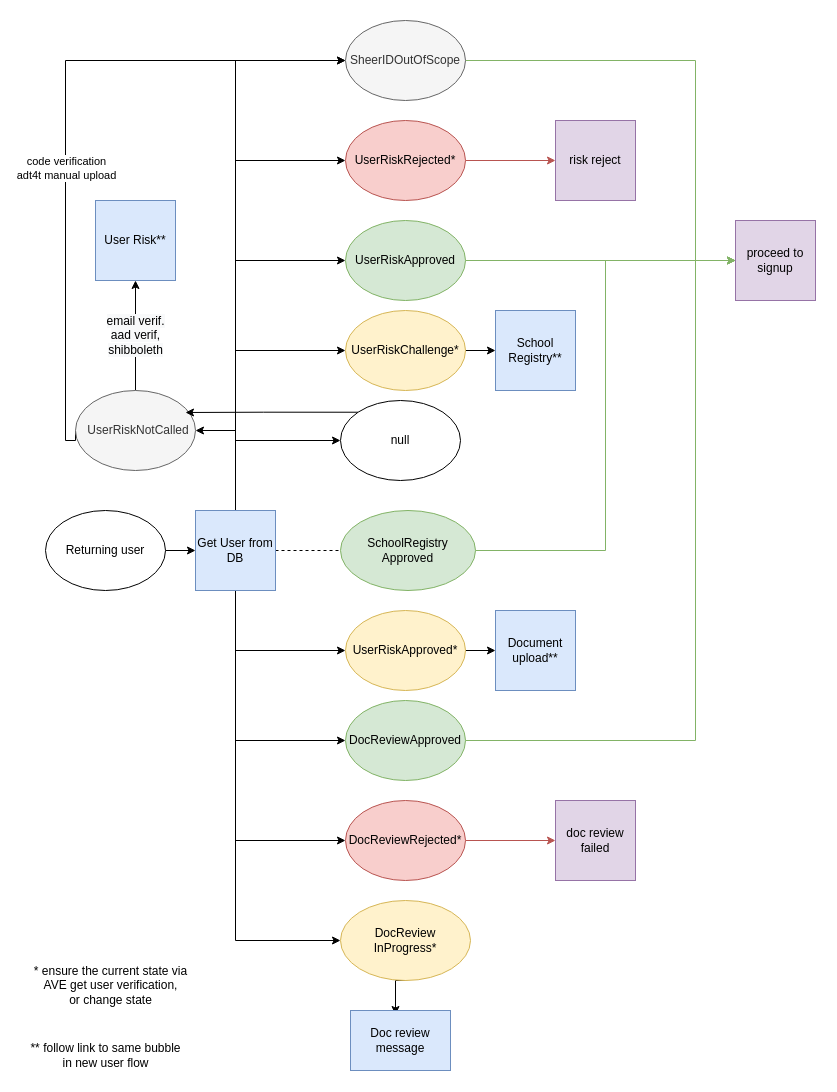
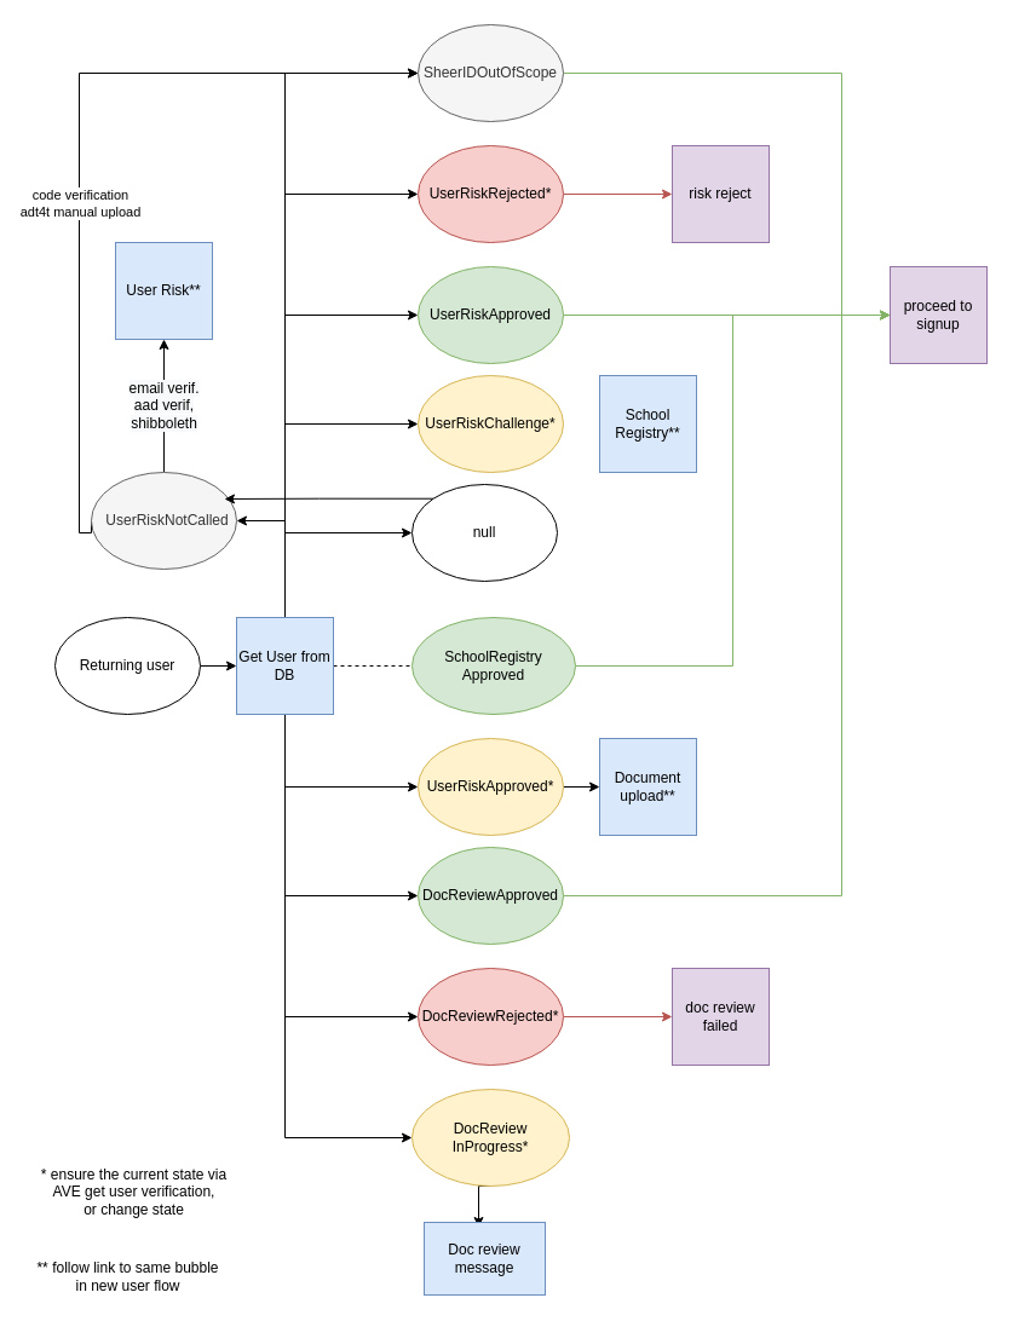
  <mxCell id="0" />
  <mxCell id="1" parent="0" />
  <mxCell id="2" style="edgeStyle=orthogonalEdgeStyle;rounded=0;orthogonalLoop=1;jettySize=auto;html=1;exitX=1;exitY=0.5;exitDx=0;exitDy=0;entryX=0;entryY=0.5;entryDx=0;entryDy=0;fillColor=#d5e8d4;strokeColor=#82b366;" parent="1" source="3" target="23" edge="1"><mxGeometry relative="1" as="geometry"><Array as="points"><mxPoint x="695" y="60" /><mxPoint x="695" y="260" /></Array></mxGeometry></mxCell>
  <mxCell id="3" value="SheerIDOutOfScope&lt;br&gt;" style="ellipse;whiteSpace=wrap;html=1;fillColor=#f5f5f5;strokeColor=#666666;fontColor=#333333;" parent="1" vertex="1"><mxGeometry x="345" y="20" width="120" height="80" as="geometry" /></mxCell>
  <mxCell id="4" style="edgeStyle=orthogonalEdgeStyle;rounded=0;orthogonalLoop=1;jettySize=auto;html=1;exitX=1;exitY=0.5;exitDx=0;exitDy=0;entryX=0;entryY=0.5;entryDx=0;entryDy=0;fillColor=#f8cecc;strokeColor=#b85450;" parent="1" source="5" target="24" edge="1"><mxGeometry relative="1" as="geometry"><mxPoint x="725" y="650" as="targetPoint" /><Array as="points" /></mxGeometry></mxCell>
  <mxCell id="5" value="UserRiskRejected*" style="ellipse;whiteSpace=wrap;html=1;fillColor=#f8cecc;strokeColor=#b85450;" parent="1" vertex="1"><mxGeometry x="345" y="120" width="120" height="80" as="geometry" /></mxCell>
  <mxCell id="6" style="edgeStyle=orthogonalEdgeStyle;rounded=0;orthogonalLoop=1;jettySize=auto;html=1;exitX=0.5;exitY=0;exitDx=0;exitDy=0;entryX=0;entryY=0.5;entryDx=0;entryDy=0;" parent="1" source="37" target="5" edge="1"><mxGeometry relative="1" as="geometry"><mxPoint x="245" y="230" as="sourcePoint" /></mxGeometry></mxCell>
  <mxCell id="7" style="edgeStyle=orthogonalEdgeStyle;rounded=0;orthogonalLoop=1;jettySize=auto;html=1;exitX=0.5;exitY=0;exitDx=0;exitDy=0;entryX=0;entryY=0.5;entryDx=0;entryDy=0;" parent="1" source="37" target="10" edge="1"><mxGeometry relative="1" as="geometry"><mxPoint x="285" y="270" as="sourcePoint" /></mxGeometry></mxCell>
  <mxCell id="8" style="edgeStyle=orthogonalEdgeStyle;rounded=0;orthogonalLoop=1;jettySize=auto;html=1;exitX=0.5;exitY=0;exitDx=0;exitDy=0;entryX=0;entryY=0.5;entryDx=0;entryDy=0;" parent="1" source="37" target="12" edge="1"><mxGeometry relative="1" as="geometry"><mxPoint x="245" y="310" as="sourcePoint" /></mxGeometry></mxCell>
  <mxCell id="9" style="edgeStyle=orthogonalEdgeStyle;rounded=0;orthogonalLoop=1;jettySize=auto;html=1;exitX=1;exitY=0.5;exitDx=0;exitDy=0;entryX=0;entryY=0.5;entryDx=0;entryDy=0;fillColor=#d5e8d4;strokeColor=#82b366;" parent="1" source="10" target="23" edge="1"><mxGeometry relative="1" as="geometry" /></mxCell>
  <mxCell id="10" value="UserRiskApproved" style="ellipse;whiteSpace=wrap;html=1;fillColor=#d5e8d4;strokeColor=#82b366;" parent="1" vertex="1"><mxGeometry x="345" y="220" width="120" height="80" as="geometry" /></mxCell>
- <mxCell id="11" style="edgeStyle=orthogonalEdgeStyle;rounded=0;orthogonalLoop=1;jettySize=auto;html=1;exitX=1;exitY=0.5;exitDx=0;exitDy=0;entryX=0;entryY=0.5;entryDx=0;entryDy=0;endArrow=classic;endFill=1;" parent="1" source="12" target="43" edge="1"><mxGeometry relative="1" as="geometry" /></mxCell>
  <mxCell id="12" value="UserRiskChallenge*" style="ellipse;whiteSpace=wrap;html=1;fillColor=#fff2cc;strokeColor=#d6b656;" parent="1" vertex="1"><mxGeometry x="345" y="310" width="120" height="80" as="geometry" /></mxCell>
  <mxCell id="13" style="edgeStyle=orthogonalEdgeStyle;rounded=0;orthogonalLoop=1;jettySize=auto;html=1;exitX=1;exitY=0.5;exitDx=0;exitDy=0;entryX=0;entryY=0.5;entryDx=0;entryDy=0;fillColor=#d5e8d4;strokeColor=#82b366;" parent="1" source="14" target="23" edge="1"><mxGeometry relative="1" as="geometry" /></mxCell>
  <mxCell id="14" value="SchoolRegistry&lt;br&gt;Approved" style="ellipse;whiteSpace=wrap;html=1;fillColor=#d5e8d4;strokeColor=#82b366;" parent="1" vertex="1"><mxGeometry x="340" y="510" width="135" height="80" as="geometry" /></mxCell>
  <mxCell id="15" style="edgeStyle=orthogonalEdgeStyle;rounded=0;orthogonalLoop=1;jettySize=auto;html=1;exitX=1;exitY=0.5;exitDx=0;exitDy=0;entryX=0;entryY=0.5;entryDx=0;entryDy=0;endArrow=classic;endFill=1;" parent="1" source="16" target="44" edge="1"><mxGeometry relative="1" as="geometry" /></mxCell>
  <mxCell id="16" value="UserRiskApproved*" style="ellipse;whiteSpace=wrap;html=1;fillColor=#fff2cc;strokeColor=#d6b656;" parent="1" vertex="1"><mxGeometry x="345" y="610" width="120" height="80" as="geometry" /></mxCell>
  <mxCell id="17" style="edgeStyle=orthogonalEdgeStyle;rounded=0;orthogonalLoop=1;jettySize=auto;html=1;exitX=0.5;exitY=1;exitDx=0;exitDy=0;entryX=0.45;entryY=0.067;entryDx=0;entryDy=0;entryPerimeter=0;" parent="1" source="18" target="25" edge="1"><mxGeometry relative="1" as="geometry" /></mxCell>
  <mxCell id="18" value="DocReview&lt;br&gt;InProgress*" style="ellipse;whiteSpace=wrap;html=1;fillColor=#fff2cc;strokeColor=#d6b656;" parent="1" vertex="1"><mxGeometry x="340" y="900" width="130" height="80" as="geometry" /></mxCell>
  <mxCell id="19" style="edgeStyle=orthogonalEdgeStyle;rounded=0;orthogonalLoop=1;jettySize=auto;html=1;exitX=1;exitY=0.5;exitDx=0;exitDy=0;entryX=0;entryY=0.5;entryDx=0;entryDy=0;fillColor=#d5e8d4;strokeColor=#82b366;" parent="1" source="20" target="23" edge="1"><mxGeometry relative="1" as="geometry"><Array as="points"><mxPoint x="695" y="740" /><mxPoint x="695" y="260" /></Array></mxGeometry></mxCell>
  <mxCell id="20" value="DocReviewApproved" style="ellipse;whiteSpace=wrap;html=1;fillColor=#d5e8d4;strokeColor=#82b366;" parent="1" vertex="1"><mxGeometry x="345" y="700" width="120" height="80" as="geometry" /></mxCell>
  <mxCell id="21" style="edgeStyle=orthogonalEdgeStyle;rounded=0;orthogonalLoop=1;jettySize=auto;html=1;exitX=1;exitY=0.5;exitDx=0;exitDy=0;entryX=0;entryY=0.5;entryDx=0;entryDy=0;fillColor=#f8cecc;strokeColor=#b85450;" parent="1" source="22" target="26" edge="1"><mxGeometry relative="1" as="geometry" /></mxCell>
  <mxCell id="22" value="DocReviewRejected*" style="ellipse;whiteSpace=wrap;html=1;fillColor=#f8cecc;strokeColor=#b85450;" parent="1" vertex="1"><mxGeometry x="345" y="800" width="120" height="80" as="geometry" /></mxCell>
  <mxCell id="23" value="proceed to signup" style="whiteSpace=wrap;html=1;aspect=fixed;fillColor=#e1d5e7;strokeColor=#9673a6;" parent="1" vertex="1"><mxGeometry x="735" y="220" width="80" height="80" as="geometry" /></mxCell>
  <mxCell id="24" value="risk reject" style="whiteSpace=wrap;html=1;aspect=fixed;fillColor=#e1d5e7;strokeColor=#9673a6;" parent="1" vertex="1"><mxGeometry x="555" y="120" width="80" height="80" as="geometry" /></mxCell>
  <mxCell id="25" value="Doc review message" style="rounded=0;whiteSpace=wrap;html=1;fillColor=#dae8fc;strokeColor=#6c8ebf;" parent="1" vertex="1"><mxGeometry x="350" y="1010" width="100" height="60" as="geometry" /></mxCell>
  <mxCell id="26" value="doc review failed" style="whiteSpace=wrap;html=1;aspect=fixed;fillColor=#e1d5e7;strokeColor=#9673a6;" parent="1" vertex="1"><mxGeometry x="555" y="800" width="80" height="80" as="geometry" /></mxCell>
  <mxCell id="27" style="edgeStyle=orthogonalEdgeStyle;rounded=0;orthogonalLoop=1;jettySize=auto;html=1;exitX=1;exitY=0.5;exitDx=0;exitDy=0;entryX=0;entryY=0.5;entryDx=0;entryDy=0;" parent="1" source="28" target="37" edge="1"><mxGeometry relative="1" as="geometry" /></mxCell>
  <mxCell id="28" value="Returning user" style="ellipse;whiteSpace=wrap;html=1;" parent="1" vertex="1"><mxGeometry x="45" y="510" width="120" height="80" as="geometry" /></mxCell>
  <mxCell id="29" style="edgeStyle=orthogonalEdgeStyle;rounded=0;orthogonalLoop=1;jettySize=auto;html=1;exitX=0.5;exitY=0;exitDx=0;exitDy=0;entryX=0;entryY=0.5;entryDx=0;entryDy=0;" parent="1" source="37" target="3" edge="1"><mxGeometry relative="1" as="geometry" /></mxCell>
  <mxCell id="30" style="edgeStyle=orthogonalEdgeStyle;rounded=0;orthogonalLoop=1;jettySize=auto;html=1;exitX=0.5;exitY=1;exitDx=0;exitDy=0;entryX=0;entryY=0.5;entryDx=0;entryDy=0;" parent="1" source="37" target="20" edge="1"><mxGeometry relative="1" as="geometry" /></mxCell>
  <mxCell id="31" style="edgeStyle=orthogonalEdgeStyle;rounded=0;orthogonalLoop=1;jettySize=auto;html=1;exitX=0.5;exitY=1;exitDx=0;exitDy=0;entryX=0;entryY=0.5;entryDx=0;entryDy=0;" parent="1" source="37" target="22" edge="1"><mxGeometry relative="1" as="geometry" /></mxCell>
  <mxCell id="32" style="edgeStyle=orthogonalEdgeStyle;rounded=0;orthogonalLoop=1;jettySize=auto;html=1;exitX=0.5;exitY=0;exitDx=0;exitDy=0;entryX=1;entryY=0.5;entryDx=0;entryDy=0;" parent="1" source="37" target="41" edge="1"><mxGeometry relative="1" as="geometry" /></mxCell>
  <mxCell id="33" style="edgeStyle=orthogonalEdgeStyle;rounded=0;orthogonalLoop=1;jettySize=auto;html=1;exitX=0.5;exitY=1;exitDx=0;exitDy=0;entryX=0;entryY=0.5;entryDx=0;entryDy=0;" parent="1" source="37" target="16" edge="1"><mxGeometry relative="1" as="geometry"><mxPoint x="260" y="650" as="targetPoint" /></mxGeometry></mxCell>
  <mxCell id="34" style="edgeStyle=orthogonalEdgeStyle;rounded=0;orthogonalLoop=1;jettySize=auto;html=1;exitX=0.5;exitY=1;exitDx=0;exitDy=0;entryX=0;entryY=0.5;entryDx=0;entryDy=0;" parent="1" source="37" target="18" edge="1"><mxGeometry relative="1" as="geometry" /></mxCell>
  <mxCell id="35" style="edgeStyle=orthogonalEdgeStyle;rounded=0;orthogonalLoop=1;jettySize=auto;html=1;exitX=1;exitY=0.5;exitDx=0;exitDy=0;entryX=0;entryY=0.5;entryDx=0;entryDy=0;dashed=1;endArrow=none;endFill=0;" parent="1" source="37" target="14" edge="1"><mxGeometry relative="1" as="geometry" /></mxCell>
  <mxCell id="36" style="edgeStyle=orthogonalEdgeStyle;rounded=0;orthogonalLoop=1;jettySize=auto;html=1;exitX=0.5;exitY=0;exitDx=0;exitDy=0;entryX=0;entryY=0.5;entryDx=0;entryDy=0;endArrow=classic;endFill=1;" edge="1" parent="1" source="37" target="48"><mxGeometry relative="1" as="geometry" /></mxCell>
  <mxCell id="37" value="Get User from DB" style="whiteSpace=wrap;html=1;aspect=fixed;fillColor=#dae8fc;strokeColor=#6c8ebf;" parent="1" vertex="1"><mxGeometry x="195" y="510" width="80" height="80" as="geometry" /></mxCell>
  <mxCell id="38" style="edgeStyle=orthogonalEdgeStyle;rounded=0;orthogonalLoop=1;jettySize=auto;html=1;exitX=0;exitY=0.5;exitDx=0;exitDy=0;entryX=0;entryY=0.5;entryDx=0;entryDy=0;" parent="1" source="41" target="3" edge="1"><mxGeometry relative="1" as="geometry"><Array as="points"><mxPoint x="65" y="440" /><mxPoint x="65" y="60" /></Array></mxGeometry></mxCell>
  <mxCell id="39" value="code verification&lt;br&gt;adt4t manual upload" style="edgeLabel;html=1;align=center;verticalAlign=middle;resizable=0;points=[];" parent="38" vertex="1" connectable="0"><mxGeometry x="-0.138" relative="1" as="geometry"><mxPoint as="offset" /></mxGeometry></mxCell>
  <mxCell id="40" value="&lt;span style=&quot;color: rgb(0 , 0 , 0) ; font-family: &amp;#34;helvetica&amp;#34; ; font-size: 12px ; font-style: normal ; font-weight: 400 ; letter-spacing: normal ; text-align: center ; text-indent: 0px ; text-transform: none ; word-spacing: 0px ; background-color: rgb(248 , 249 , 250) ; display: inline ; float: none&quot;&gt;email verif.&lt;/span&gt;&lt;br style=&quot;color: rgb(0 , 0 , 0) ; font-family: &amp;#34;helvetica&amp;#34; ; font-size: 12px ; font-style: normal ; font-weight: 400 ; letter-spacing: normal ; text-align: center ; text-indent: 0px ; text-transform: none ; word-spacing: 0px ; background-color: rgb(248 , 249 , 250)&quot;&gt;&lt;span style=&quot;color: rgb(0 , 0 , 0) ; font-family: &amp;#34;helvetica&amp;#34; ; font-size: 12px ; font-style: normal ; font-weight: 400 ; letter-spacing: normal ; text-align: center ; text-indent: 0px ; text-transform: none ; word-spacing: 0px ; background-color: rgb(248 , 249 , 250) ; display: inline ; float: none&quot;&gt;aad verif,&lt;/span&gt;&lt;br style=&quot;color: rgb(0 , 0 , 0) ; font-family: &amp;#34;helvetica&amp;#34; ; font-size: 12px ; font-style: normal ; font-weight: 400 ; letter-spacing: normal ; text-align: center ; text-indent: 0px ; text-transform: none ; word-spacing: 0px ; background-color: rgb(248 , 249 , 250)&quot;&gt;&lt;span style=&quot;color: rgb(0 , 0 , 0) ; font-family: &amp;#34;helvetica&amp;#34; ; font-size: 12px ; font-style: normal ; font-weight: 400 ; letter-spacing: normal ; text-align: center ; text-indent: 0px ; text-transform: none ; word-spacing: 0px ; background-color: rgb(248 , 249 , 250) ; display: inline ; float: none&quot;&gt;shibboleth&lt;/span&gt;" style="edgeStyle=orthogonalEdgeStyle;rounded=0;orthogonalLoop=1;jettySize=auto;html=1;exitX=0.5;exitY=0;exitDx=0;exitDy=0;entryX=0.5;entryY=1;entryDx=0;entryDy=0;" parent="1" source="41" target="42" edge="1"><mxGeometry relative="1" as="geometry" /></mxCell>
  <mxCell id="41" value="&lt;p class=&quot;MsoListParagraph&quot; style=&quot;text-indent: -0.25in&quot;&gt;&amp;nbsp; &amp;nbsp; &amp;nbsp; &amp;nbsp; &amp;nbsp;UserRiskNotCalled&lt;/p&gt;" style="ellipse;whiteSpace=wrap;html=1;fillColor=#f5f5f5;strokeColor=#666666;fontColor=#333333;" parent="1" vertex="1"><mxGeometry x="75" y="390" width="120" height="80" as="geometry" /></mxCell>
  <mxCell id="42" value="User Risk**" style="whiteSpace=wrap;html=1;aspect=fixed;fillColor=#dae8fc;strokeColor=#6c8ebf;" parent="1" vertex="1"><mxGeometry x="95" y="200" width="80" height="80" as="geometry" /></mxCell>
  <mxCell id="43" value="School Registry**" style="whiteSpace=wrap;html=1;aspect=fixed;fillColor=#dae8fc;strokeColor=#6c8ebf;" parent="1" vertex="1"><mxGeometry x="495" y="310" width="80" height="80" as="geometry" /></mxCell>
  <mxCell id="44" value="Document upload**" style="whiteSpace=wrap;html=1;aspect=fixed;fillColor=#dae8fc;strokeColor=#6c8ebf;" parent="1" vertex="1"><mxGeometry x="495" y="610" width="80" height="80" as="geometry" /></mxCell>
  <mxCell id="45" value="* ensure the current state via &lt;br&gt;AVE get user verification, &lt;br&gt;or change state" style="text;html=1;align=center;verticalAlign=middle;resizable=0;points=[];autosize=1;strokeColor=none;fillColor=none;" parent="1" vertex="1"><mxGeometry x="25" y="960" width="170" height="50" as="geometry" /></mxCell>
  <mxCell id="46" value="** follow link to same&amp;nbsp;bubble &lt;br&gt;in new user flow" style="text;html=1;align=center;verticalAlign=middle;resizable=0;points=[];autosize=1;strokeColor=none;fillColor=none;" parent="1" vertex="1"><mxGeometry x="20" y="1040" width="170" height="30" as="geometry" /></mxCell>
  <mxCell id="47" style="edgeStyle=orthogonalEdgeStyle;rounded=0;orthogonalLoop=1;jettySize=auto;html=1;exitX=0;exitY=0;exitDx=0;exitDy=0;endArrow=classic;endFill=1;" edge="1" parent="1" source="48"><mxGeometry relative="1" as="geometry"><mxPoint x="185" y="412" as="targetPoint" /></mxGeometry></mxCell>
  <mxCell id="48" value="null" style="ellipse;whiteSpace=wrap;html=1;" vertex="1" parent="1"><mxGeometry x="340" y="400" width="120" height="80" as="geometry" /></mxCell>
